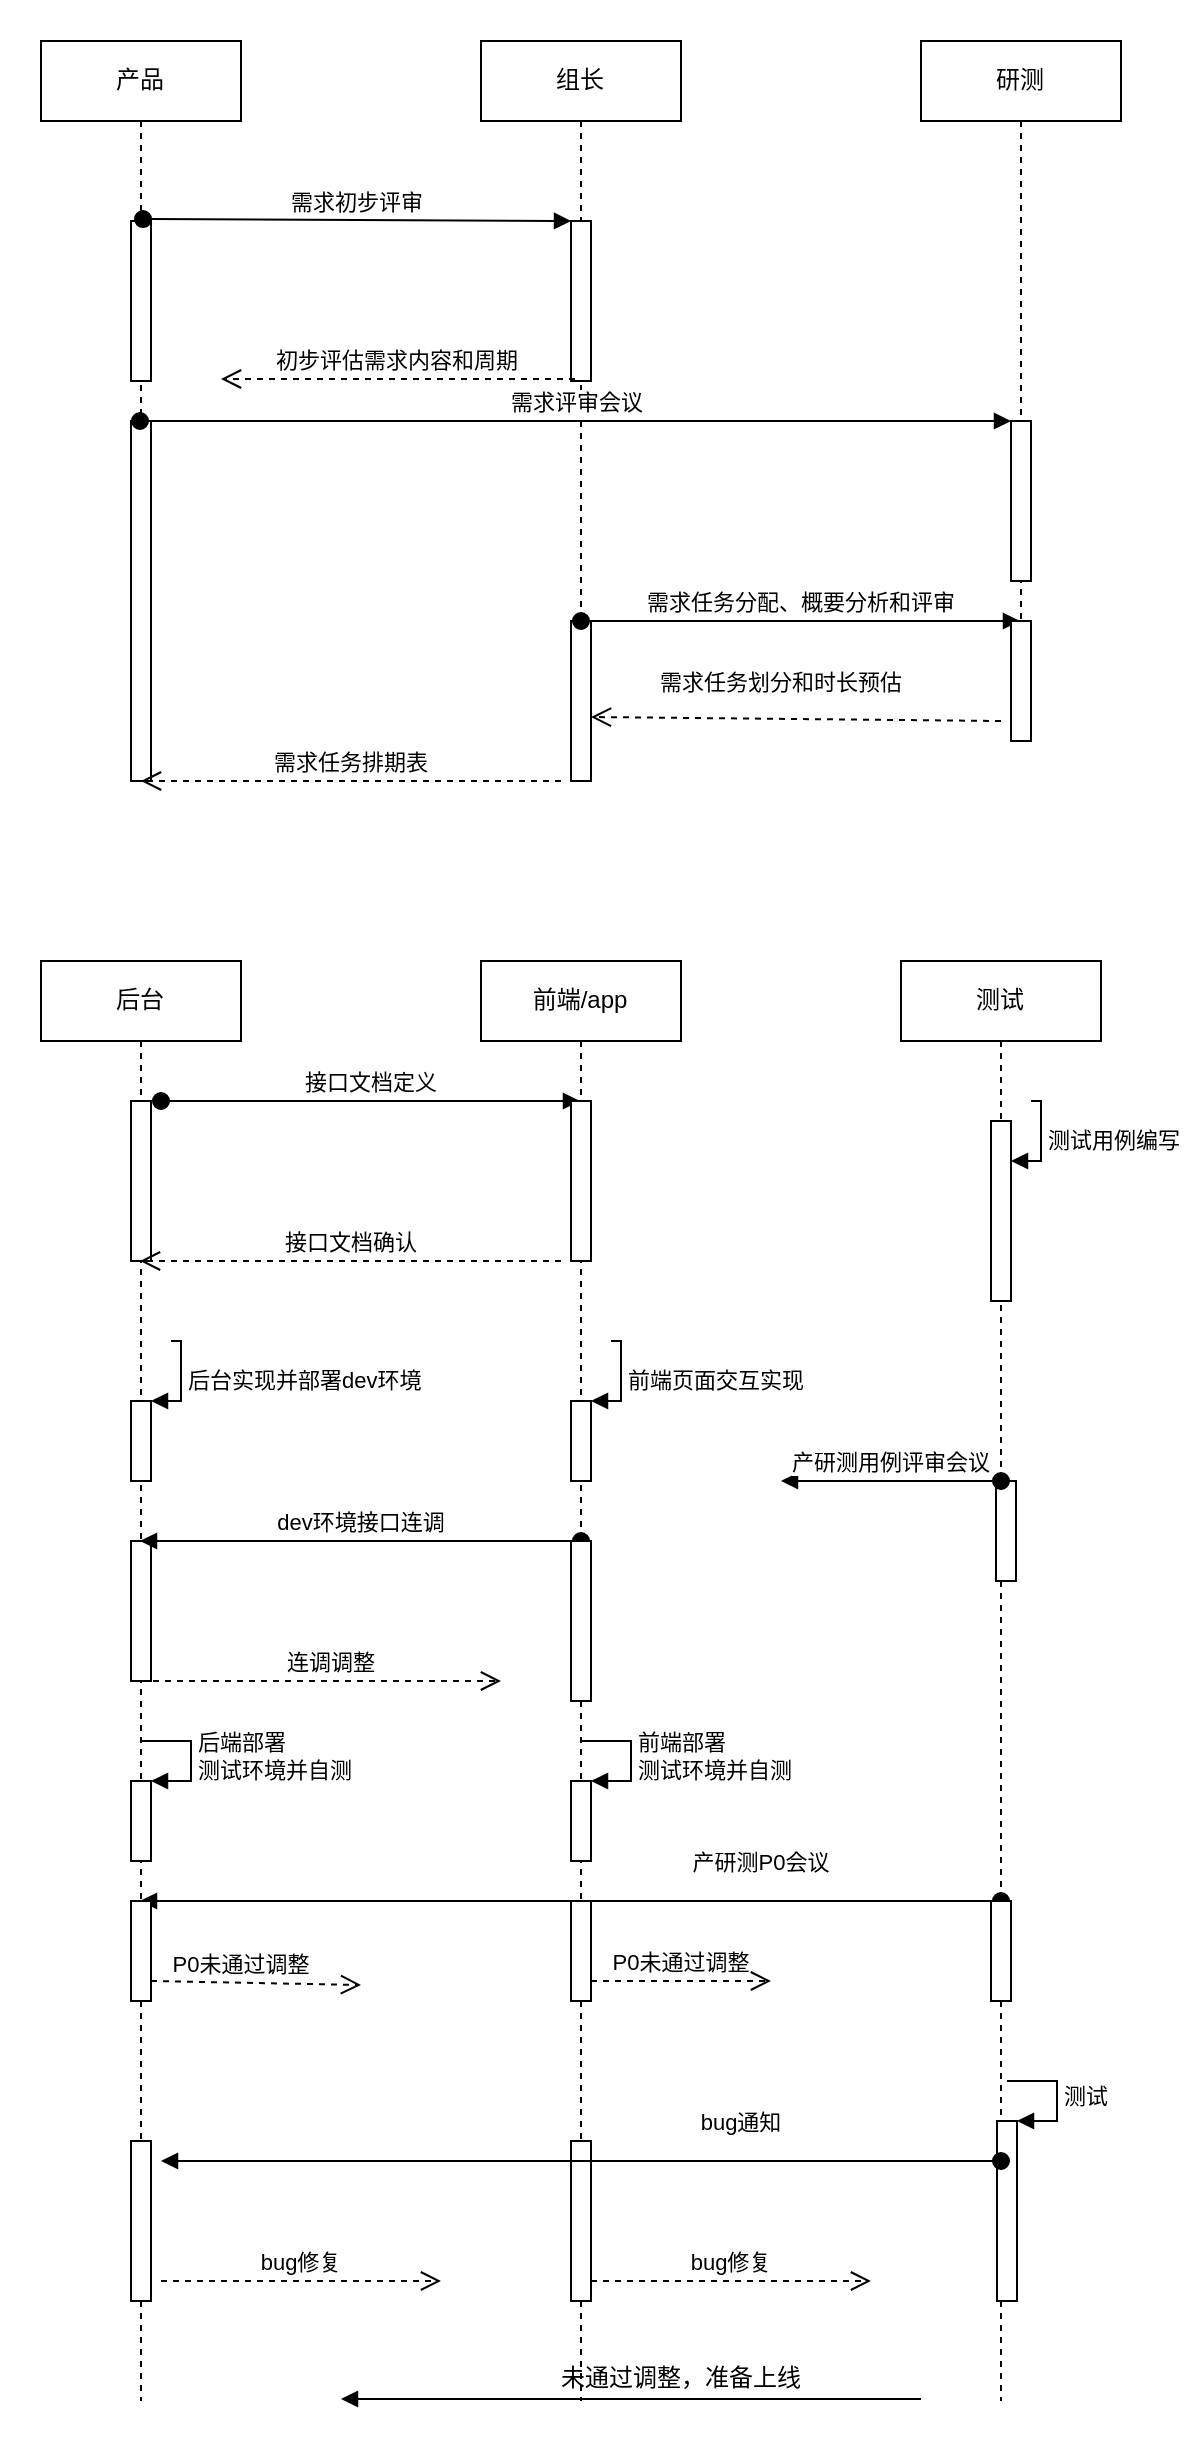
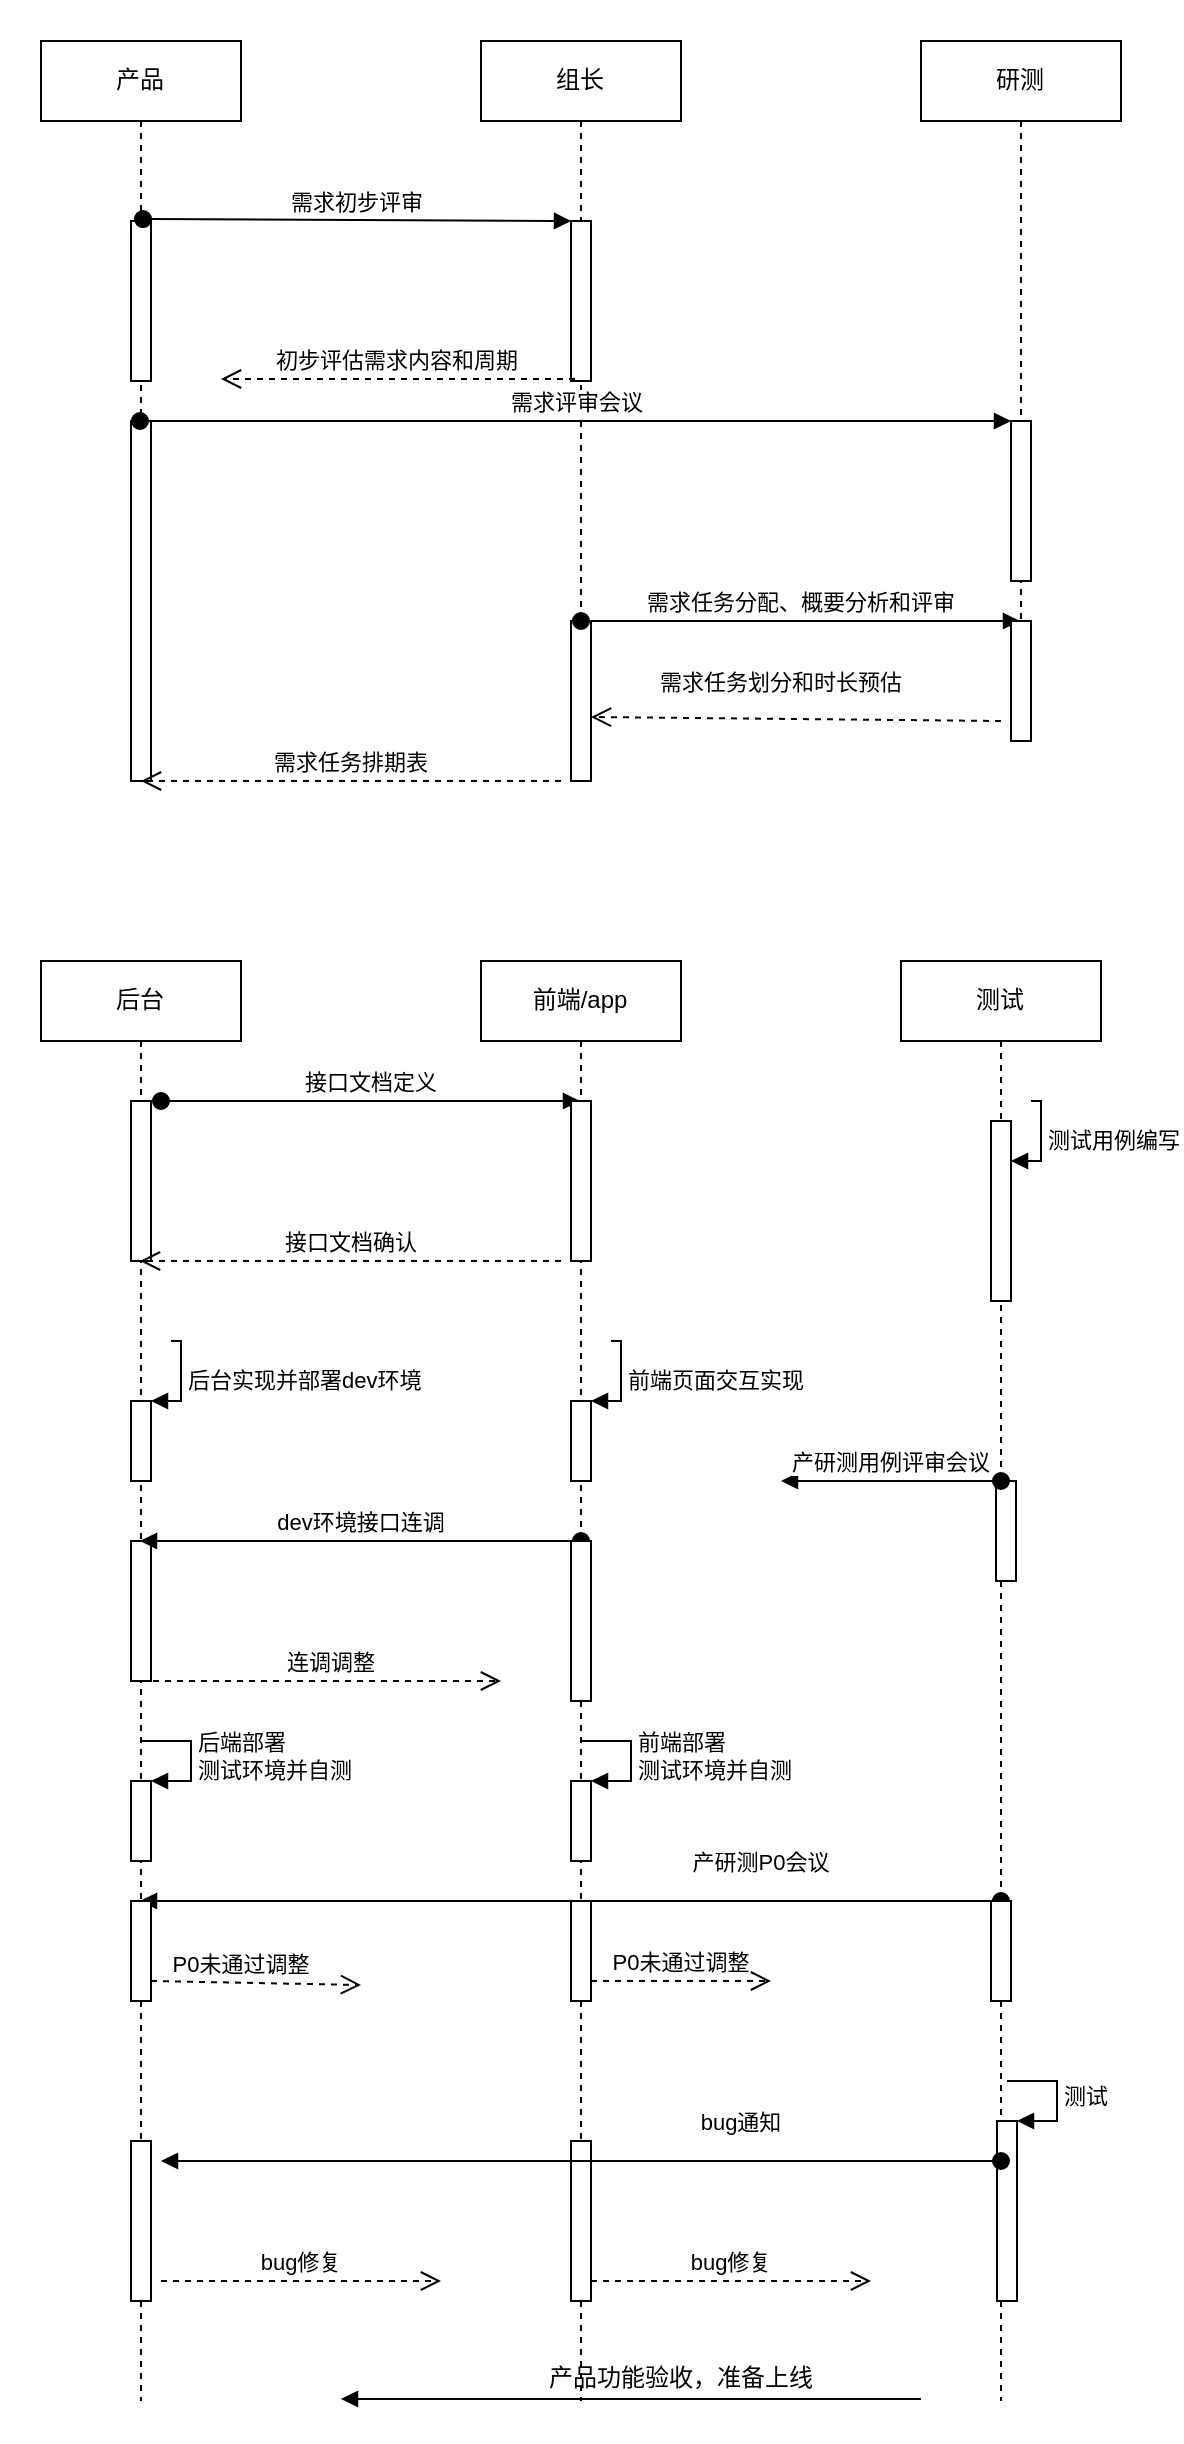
  <mxCell id="0" />
  <mxCell id="1" parent="0" />
  <mxCell id="2" value="产品" style="shape=umlLifeline;perimeter=lifelinePerimeter;whiteSpace=wrap;html=1;container=1;collapsible=0;recursiveResize=0;outlineConnect=0;" vertex="1" parent="1"><mxGeometry x="20" y="20" width="100" height="370" as="geometry" /></mxCell>
  <mxCell id="3" value="" style="html=1;points=[];perimeter=orthogonalPerimeter;" vertex="1" parent="2"><mxGeometry x="45" y="90" width="10" height="80" as="geometry" /></mxCell>
  <mxCell id="4" value="" style="html=1;points=[];perimeter=orthogonalPerimeter;" vertex="1" parent="2"><mxGeometry x="45" y="190" width="10" height="180" as="geometry" /></mxCell>
  <mxCell id="5" value="组长" style="shape=umlLifeline;perimeter=lifelinePerimeter;whiteSpace=wrap;html=1;container=1;collapsible=0;recursiveResize=0;outlineConnect=0;" vertex="1" parent="1"><mxGeometry x="240" y="20" width="100" height="360" as="geometry" /></mxCell>
  <mxCell id="6" value="" style="html=1;points=[];perimeter=orthogonalPerimeter;" vertex="1" parent="5"><mxGeometry x="45" y="290" width="10" height="80" as="geometry" /></mxCell>
  <mxCell id="7" value="需求任务分配、概要分析和评审" style="html=1;verticalAlign=bottom;startArrow=oval;startFill=1;endArrow=block;startSize=8;" edge="1" parent="5" target="10"><mxGeometry width="60" relative="1" as="geometry"><mxPoint x="50" y="290" as="sourcePoint" /><mxPoint x="110" y="290" as="targetPoint" /></mxGeometry></mxCell>
  <mxCell id="8" value="" style="html=1;points=[];perimeter=orthogonalPerimeter;" vertex="1" parent="1"><mxGeometry x="285" y="110" width="10" height="80" as="geometry" /></mxCell>
  <mxCell id="9" value="初步评估需求内容和周期" style="html=1;verticalAlign=bottom;endArrow=open;dashed=1;endSize=8;exitX=0.2;exitY=0.988;exitDx=0;exitDy=0;exitPerimeter=0;" edge="1" parent="1" source="8"><mxGeometry relative="1" as="geometry"><mxPoint x="240" y="190" as="sourcePoint" /><mxPoint x="110" y="189" as="targetPoint" /></mxGeometry></mxCell>
  <mxCell id="10" value="研测" style="shape=umlLifeline;perimeter=lifelinePerimeter;whiteSpace=wrap;html=1;container=1;collapsible=0;recursiveResize=0;outlineConnect=0;" vertex="1" parent="1"><mxGeometry x="460" y="20" width="100" height="300" as="geometry" /></mxCell>
  <mxCell id="11" value="" style="html=1;points=[];perimeter=orthogonalPerimeter;" vertex="1" parent="10"><mxGeometry x="45" y="190" width="10" height="80" as="geometry" /></mxCell>
  <mxCell id="12" value="需求评审会议" style="html=1;verticalAlign=bottom;startArrow=oval;endArrow=block;startSize=8;" edge="1" parent="1" target="11" source="2"><mxGeometry relative="1" as="geometry"><mxPoint x="445" y="210" as="sourcePoint" /></mxGeometry></mxCell>
  <mxCell id="13" value="需求初步评审" style="html=1;verticalAlign=bottom;startArrow=oval;endArrow=block;startSize=8;exitX=0.6;exitY=-0.012;exitDx=0;exitDy=0;exitPerimeter=0;" edge="1" target="8" parent="1" source="3"><mxGeometry relative="1" as="geometry"><mxPoint x="80" y="110" as="sourcePoint" /></mxGeometry></mxCell>
  <mxCell id="14" value="" style="html=1;points=[];perimeter=orthogonalPerimeter;" vertex="1" parent="1"><mxGeometry x="505" y="310" width="10" height="60" as="geometry" /></mxCell>
  <mxCell id="15" value="需求任务划分和时长预估" style="html=1;verticalAlign=bottom;endArrow=open;dashed=1;endSize=8;entryX=1;entryY=0.6;entryDx=0;entryDy=0;entryPerimeter=0;" edge="1" parent="1" target="6"><mxGeometry x="0.074" y="-9" relative="1" as="geometry"><mxPoint x="500" y="360" as="sourcePoint" /><mxPoint x="420" y="390" as="targetPoint" /><Array as="points" /><mxPoint as="offset" /></mxGeometry></mxCell>
  <mxCell id="16" value="需求任务排期表" style="html=1;verticalAlign=bottom;endArrow=open;dashed=1;endSize=8;" edge="1" parent="1"><mxGeometry relative="1" as="geometry"><mxPoint x="280" y="390" as="sourcePoint" /><mxPoint x="70" y="390" as="targetPoint" /></mxGeometry></mxCell>
  <mxCell id="17" value="后台" style="shape=umlLifeline;perimeter=lifelinePerimeter;whiteSpace=wrap;html=1;container=1;collapsible=0;recursiveResize=0;outlineConnect=0;" vertex="1" parent="1"><mxGeometry x="20" y="480" width="100" height="720" as="geometry" /></mxCell>
  <mxCell id="18" value="" style="html=1;points=[];perimeter=orthogonalPerimeter;" vertex="1" parent="17"><mxGeometry x="45" y="70" width="10" height="80" as="geometry" /></mxCell>
  <mxCell id="19" value="接口文档定义" style="html=1;verticalAlign=bottom;startArrow=oval;startFill=1;endArrow=block;startSize=8;" edge="1" parent="17" target="28"><mxGeometry width="60" relative="1" as="geometry"><mxPoint x="60" y="70" as="sourcePoint" /><mxPoint x="120" y="70" as="targetPoint" /></mxGeometry></mxCell>
  <mxCell id="20" value="" style="html=1;points=[];perimeter=orthogonalPerimeter;" vertex="1" parent="17"><mxGeometry x="45" y="220" width="10" height="40" as="geometry" /></mxCell>
  <mxCell id="21" value="后台实现并部署dev环境" style="edgeStyle=orthogonalEdgeStyle;html=1;align=left;spacingLeft=2;endArrow=block;rounded=0;entryX=1;entryY=0;" edge="1" target="20" parent="17"><mxGeometry relative="1" as="geometry"><mxPoint x="65" y="190" as="sourcePoint" /><Array as="points"><mxPoint x="70" y="190" /><mxPoint x="70" y="220" /></Array></mxGeometry></mxCell>
  <mxCell id="22" value="" style="html=1;points=[];perimeter=orthogonalPerimeter;" vertex="1" parent="17"><mxGeometry x="45" y="290" width="10" height="70" as="geometry" /></mxCell>
  <mxCell id="23" value="连调调整" style="html=1;verticalAlign=bottom;endArrow=open;dashed=1;endSize=8;" edge="1" parent="17"><mxGeometry x="0.05" relative="1" as="geometry"><mxPoint x="50" y="360" as="sourcePoint" /><mxPoint x="230" y="360" as="targetPoint" /><mxPoint as="offset" /></mxGeometry></mxCell>
  <mxCell id="24" value="" style="html=1;points=[];perimeter=orthogonalPerimeter;" vertex="1" parent="17"><mxGeometry x="45" y="410" width="10" height="40" as="geometry" /></mxCell>
  <mxCell id="25" value="后端部署&lt;br&gt;测试环境并自测" style="edgeStyle=orthogonalEdgeStyle;html=1;align=left;spacingLeft=2;endArrow=block;rounded=0;entryX=1;entryY=0;" edge="1" target="24" parent="17"><mxGeometry relative="1" as="geometry"><mxPoint x="50" y="390" as="sourcePoint" /><Array as="points"><mxPoint x="75" y="390" /></Array></mxGeometry></mxCell>
  <mxCell id="26" value="" style="html=1;points=[];perimeter=orthogonalPerimeter;" vertex="1" parent="17"><mxGeometry x="45" y="590" width="10" height="80" as="geometry" /></mxCell>
  <mxCell id="27" value="bug修复" style="html=1;verticalAlign=bottom;endArrow=open;dashed=1;endSize=8;" edge="1" parent="17"><mxGeometry relative="1" as="geometry"><mxPoint x="60" y="660" as="sourcePoint" /><mxPoint x="200" y="660" as="targetPoint" /></mxGeometry></mxCell>
  <mxCell id="28" value="前端/app" style="shape=umlLifeline;perimeter=lifelinePerimeter;whiteSpace=wrap;html=1;container=1;collapsible=0;recursiveResize=0;outlineConnect=0;" vertex="1" parent="1"><mxGeometry x="240" y="480" width="100" height="720" as="geometry" /></mxCell>
  <mxCell id="29" value="" style="html=1;points=[];perimeter=orthogonalPerimeter;" vertex="1" parent="28"><mxGeometry x="45" y="70" width="10" height="80" as="geometry" /></mxCell>
  <mxCell id="30" value="" style="html=1;points=[];perimeter=orthogonalPerimeter;" vertex="1" parent="28"><mxGeometry x="45" y="220" width="10" height="40" as="geometry" /></mxCell>
  <mxCell id="31" value="前端页面交互实现" style="edgeStyle=orthogonalEdgeStyle;html=1;align=left;spacingLeft=2;endArrow=block;rounded=0;entryX=1;entryY=0;" edge="1" parent="28" target="30"><mxGeometry relative="1" as="geometry"><mxPoint x="65" y="190" as="sourcePoint" /><Array as="points"><mxPoint x="70" y="190" /><mxPoint x="70" y="220" /></Array></mxGeometry></mxCell>
  <mxCell id="32" value="dev环境接口连调" style="html=1;verticalAlign=bottom;startArrow=oval;startFill=1;endArrow=block;startSize=8;" edge="1" parent="28" target="17"><mxGeometry width="60" relative="1" as="geometry"><mxPoint x="50" y="290" as="sourcePoint" /><mxPoint x="110" y="290" as="targetPoint" /></mxGeometry></mxCell>
  <mxCell id="33" value="" style="html=1;points=[];perimeter=orthogonalPerimeter;" vertex="1" parent="28"><mxGeometry x="45" y="410" width="10" height="40" as="geometry" /></mxCell>
  <mxCell id="34" value="前端部署&lt;br&gt;测试环境并自测" style="edgeStyle=orthogonalEdgeStyle;html=1;align=left;spacingLeft=2;endArrow=block;rounded=0;entryX=1;entryY=0;" edge="1" target="33" parent="28"><mxGeometry relative="1" as="geometry"><mxPoint x="50" y="390" as="sourcePoint" /><Array as="points"><mxPoint x="75" y="390" /></Array></mxGeometry></mxCell>
  <mxCell id="35" value="" style="html=1;points=[];perimeter=orthogonalPerimeter;" vertex="1" parent="28"><mxGeometry x="45" y="590" width="10" height="80" as="geometry" /></mxCell>
  <mxCell id="36" value="测试" style="shape=umlLifeline;perimeter=lifelinePerimeter;whiteSpace=wrap;html=1;container=1;collapsible=0;recursiveResize=0;outlineConnect=0;" vertex="1" parent="1"><mxGeometry x="450" y="480" width="100" height="720" as="geometry" /></mxCell>
  <mxCell id="37" value="" style="html=1;points=[];perimeter=orthogonalPerimeter;" vertex="1" parent="36"><mxGeometry x="45" y="80" width="10" height="90" as="geometry" /></mxCell>
  <mxCell id="38" value="产研测P0会议" style="html=1;verticalAlign=bottom;startArrow=oval;startFill=1;endArrow=block;startSize=8;" edge="1" parent="36" target="17"><mxGeometry x="-0.443" y="-10" width="60" relative="1" as="geometry"><mxPoint x="50" y="470" as="sourcePoint" /><mxPoint x="110" y="470" as="targetPoint" /><mxPoint as="offset" /></mxGeometry></mxCell>
  <mxCell id="39" value="" style="html=1;points=[];perimeter=orthogonalPerimeter;" vertex="1" parent="36"><mxGeometry x="48" y="580" width="10" height="90" as="geometry" /></mxCell>
  <mxCell id="40" value="测试" style="edgeStyle=orthogonalEdgeStyle;html=1;align=left;spacingLeft=2;endArrow=block;rounded=0;entryX=1;entryY=0;" edge="1" target="39" parent="36"><mxGeometry relative="1" as="geometry"><mxPoint x="53" y="560" as="sourcePoint" /><Array as="points"><mxPoint x="78" y="560" /></Array></mxGeometry></mxCell>
  <mxCell id="41" value="bug通知" style="html=1;verticalAlign=bottom;startArrow=oval;startFill=1;endArrow=block;startSize=8;" edge="1" parent="36"><mxGeometry x="-0.381" y="-10" width="60" relative="1" as="geometry"><mxPoint x="50" y="600" as="sourcePoint" /><mxPoint x="-370" y="600" as="targetPoint" /><mxPoint as="offset" /></mxGeometry></mxCell>
  <mxCell id="42" value="接口文档确认" style="html=1;verticalAlign=bottom;endArrow=open;dashed=1;endSize=8;" edge="1" parent="1" target="17"><mxGeometry relative="1" as="geometry"><mxPoint x="280" y="630" as="sourcePoint" /><mxPoint x="200" y="630" as="targetPoint" /></mxGeometry></mxCell>
  <mxCell id="43" value="" style="html=1;points=[];perimeter=orthogonalPerimeter;" vertex="1" parent="1"><mxGeometry x="285" y="770" width="10" height="80" as="geometry" /></mxCell>
  <mxCell id="44" value="测试用例编写" style="edgeStyle=orthogonalEdgeStyle;html=1;align=left;spacingLeft=2;endArrow=block;rounded=0;entryX=1;entryY=0;" edge="1" parent="1"><mxGeometry relative="1" as="geometry"><mxPoint x="515" y="550" as="sourcePoint" /><Array as="points"><mxPoint x="520" y="550" /><mxPoint x="520" y="580" /></Array><mxPoint x="505" y="580" as="targetPoint" /></mxGeometry></mxCell>
  <mxCell id="45" value="" style="html=1;points=[];perimeter=orthogonalPerimeter;" vertex="1" parent="1"><mxGeometry x="497.5" y="740" width="10" height="50" as="geometry" /></mxCell>
  <mxCell id="46" value="产研测用例评审会议" style="html=1;verticalAlign=bottom;startArrow=oval;startFill=1;endArrow=block;startSize=8;" edge="1" parent="1"><mxGeometry width="60" relative="1" as="geometry"><mxPoint x="500" y="740" as="sourcePoint" /><mxPoint x="390" y="740" as="targetPoint" /></mxGeometry></mxCell>
  <mxCell id="47" value="P0未通过调整" style="html=1;verticalAlign=bottom;endArrow=open;dashed=1;endSize=8;" edge="1" parent="1"><mxGeometry relative="1" as="geometry"><mxPoint x="295" y="990" as="sourcePoint" /><mxPoint x="385" y="990" as="targetPoint" /><mxPoint as="offset" /></mxGeometry></mxCell>
  <mxCell id="48" value="P0未通过调整" style="html=1;verticalAlign=bottom;endArrow=open;dashed=1;endSize=8;exitX=1;exitY=0.8;exitDx=0;exitDy=0;exitPerimeter=0;" edge="1" parent="1" source="49"><mxGeometry x="-0.143" relative="1" as="geometry"><mxPoint x="75" y="970" as="sourcePoint" /><mxPoint x="180" y="992" as="targetPoint" /><Array as="points" /><mxPoint as="offset" /></mxGeometry></mxCell>
  <mxCell id="49" value="" style="html=1;points=[];perimeter=orthogonalPerimeter;" vertex="1" parent="1"><mxGeometry x="65" y="950" width="10" height="50" as="geometry" /></mxCell>
  <mxCell id="50" value="" style="html=1;points=[];perimeter=orthogonalPerimeter;" vertex="1" parent="1"><mxGeometry x="285" y="950" width="10" height="50" as="geometry" /></mxCell>
  <mxCell id="51" value="" style="html=1;points=[];perimeter=orthogonalPerimeter;" vertex="1" parent="1"><mxGeometry x="495" y="950" width="10" height="50" as="geometry" /></mxCell>
  <mxCell id="52" value="bug修复" style="html=1;verticalAlign=bottom;endArrow=open;dashed=1;endSize=8;" edge="1" parent="1"><mxGeometry relative="1" as="geometry"><mxPoint x="295" y="1140" as="sourcePoint" /><mxPoint x="435" y="1140" as="targetPoint" /></mxGeometry></mxCell>
- <mxCell id="53" value="未通过调整，准备上线" style="text;html=1;align=center;verticalAlign=middle;resizable=0;points=[];autosize=1;" vertex="1" parent="1"><mxGeometry x="265" y="1179" width="150" height="20" as="geometry" /></mxCell>
+ <mxCell id="53" value="产品功能验收，准备上线" style="text;html=1;align=center;verticalAlign=middle;resizable=0;points=[];autosize=1;" vertex="1" parent="1"><mxGeometry x="265" y="1179" width="150" height="20" as="geometry" /></mxCell>
  <mxCell id="54" value="" style="endArrow=block;endFill=1;html=1;edgeStyle=orthogonalEdgeStyle;align=left;verticalAlign=top;" edge="1" parent="1"><mxGeometry x="-1" relative="1" as="geometry"><mxPoint x="460" y="1199" as="sourcePoint" /><mxPoint x="170" y="1199" as="targetPoint" /></mxGeometry></mxCell>
